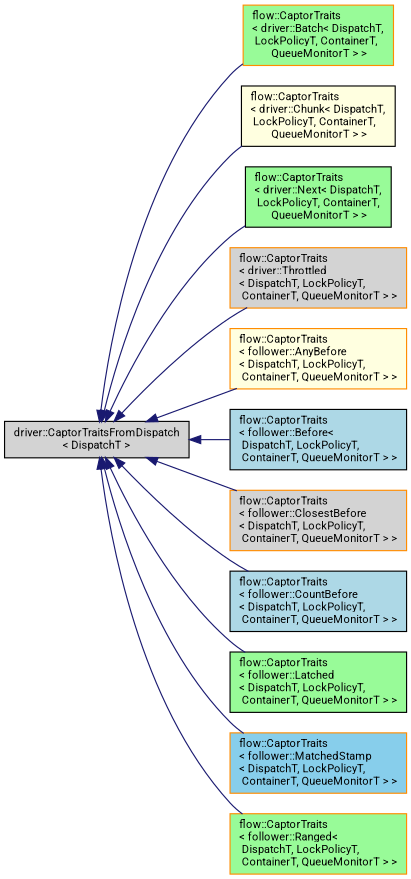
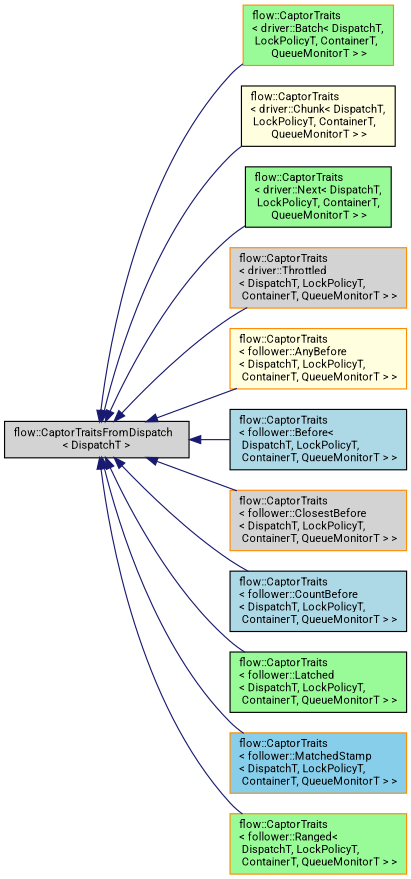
  digraph {
    rankdir=LR
    fontname=Roboto
    node [color=black fillcolor=palegreen fontname=Roboto fontsize=10 shape=record style=filled]
    edge [color=midnightblue dir=back fontname=Roboto fontsize=10 labelfontname=Helvetica labelfontsize=10 style=solid]
-   n1 [fillcolor=lightgrey height=0.2 label="driver::CaptorTraitsFromDispatch\l\< DispatchT \>" width=0.4]
+   n1 [fillcolor=lightgrey height=0.2 label="flow::CaptorTraitsFromDispatch\l\< DispatchT \>" width=0.4]
    n2 [color=darkorange height=0.2 label="flow::CaptorTraits\l\< driver::Batch\< DispatchT,\l LockPolicyT, ContainerT,\l QueueMonitorT \> \>" width=0.4]
    n3 [fillcolor=lightyellow height=0.2 label="flow::CaptorTraits\l\< driver::Chunk\< DispatchT,\l LockPolicyT, ContainerT,\l QueueMonitorT \> \>" width=0.4]
    n4 [height=0.2 label="flow::CaptorTraits\l\< driver::Next\< DispatchT,\l LockPolicyT, ContainerT,\l QueueMonitorT \> \>" width=0.4]
    n5 [color=darkorange fillcolor=lightgrey height=0.2 label="flow::CaptorTraits\l\< driver::Throttled\l\< DispatchT, LockPolicyT,\l ContainerT, QueueMonitorT \> \>" width=0.4]
    n6 [color=darkorange fillcolor=lightyellow height=0.2 label="flow::CaptorTraits\l\< follower::AnyBefore\l\< DispatchT, LockPolicyT,\l ContainerT, QueueMonitorT \> \>" width=0.4]
    n7 [fillcolor=lightblue height=0.2 label="flow::CaptorTraits\l\< follower::Before\<\l DispatchT, LockPolicyT,\l ContainerT, QueueMonitorT \> \>" width=0.4]
    n8 [color=darkorange fillcolor=lightgrey height=0.2 label="flow::CaptorTraits\l\< follower::ClosestBefore\l\< DispatchT, LockPolicyT,\l ContainerT, QueueMonitorT \> \>" width=0.4]
    n9 [fillcolor=lightblue height=0.2 label="flow::CaptorTraits\l\< follower::CountBefore\l\< DispatchT, LockPolicyT,\l ContainerT, QueueMonitorT \> \>" width=0.4]
    n10 [height=0.2 label="flow::CaptorTraits\l\< follower::Latched\l\< DispatchT, LockPolicyT,\l ContainerT, QueueMonitorT \> \>" width=0.4]
    n11 [color=darkorange fillcolor=skyblue height=0.2 label="flow::CaptorTraits\l\< follower::MatchedStamp\l\< DispatchT, LockPolicyT,\l ContainerT, QueueMonitorT \> \>" width=0.4]
    n12 [color=darkorange height=0.2 label="flow::CaptorTraits\l\< follower::Ranged\<\l DispatchT, LockPolicyT,\l ContainerT, QueueMonitorT \> \>" width=0.4]
    n1 -> n2
    n1 -> n3
    n1 -> n4
    n1 -> n5
    n1 -> n6
    n1 -> n7
    n1 -> n8
    n1 -> n9
    n1 -> n10
    n1 -> n11
    n1 -> n12
  }
